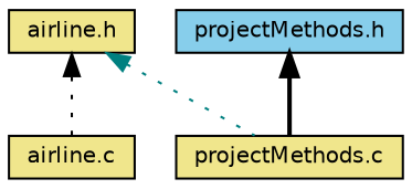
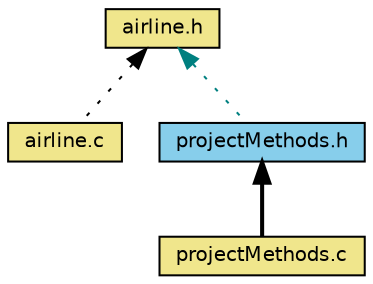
  digraph {
    fontname="DejaVu Sans"
    node [color=black fillcolor=khaki fontname="DejaVu Sans" fontsize=10 shape=record style=filled]
    edge [color=black dir=back fontname="DejaVu Sans" fontsize=10 labelfontname=Helvetica labelfontsize=10 style=dotted]
    n1 [fontcolor=black height=0.2 label="airline.h" width=0.4]
    n2 [height=0.2 label="airline.c" width=0.4]
    n3 [fillcolor=skyblue height=0.2 label="projectMethods.h" width=0.4]
    n4 [height=0.2 label="projectMethods.c" width=0.4]
    n1 -> n2
-   n1 -> n4 [color=teal]
+   n1 -> n3 [color=teal]
    n3 -> n4 [style=bold]
  }
